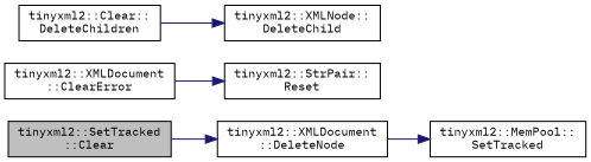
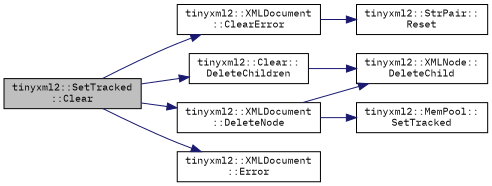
  digraph {
    fontname="IBM Plex Mono"
    rankdir=LR
    node [color=black fillcolor=white fontname="IBM Plex Mono" fontsize=10 shape=record style=filled]
    edge [color=midnightblue fontname="IBM Plex Mono" fontsize=10 labelfontname=Helvetica labelfontsize=10 style=solid]
    n1 [fillcolor=grey75 fontcolor=black height=0.2 label="tinyxml2::SetTracked\l::Clear" width=0.4]
    n2 [height=0.2 label="tinyxml2::XMLDocument\l::ClearError" width=0.4]
    n3 [height=0.2 label="tinyxml2::Clear::\lDeleteChildren" width=0.4]
    n4 [height=0.2 label="tinyxml2::XMLDocument\l::DeleteNode" width=0.4]
+   n5 [height=0.2 label="tinyxml2::XMLDocument\l::Error" width=0.4]
    n6 [height=0.2 label="tinyxml2::StrPair::\lReset" width=0.4]
    n7 [height=0.2 label="tinyxml2::XMLNode::\lDeleteChild" width=0.4]
    n8 [height=0.2 label="tinyxml2::MemPool::\lSetTracked" width=0.4]
+   n1 -> n2
+   n1 -> n3
    n1 -> n4
+   n1 -> n5
    n2 -> n6
    n3 -> n7
+   n4 -> n7
    n4 -> n8
  }
